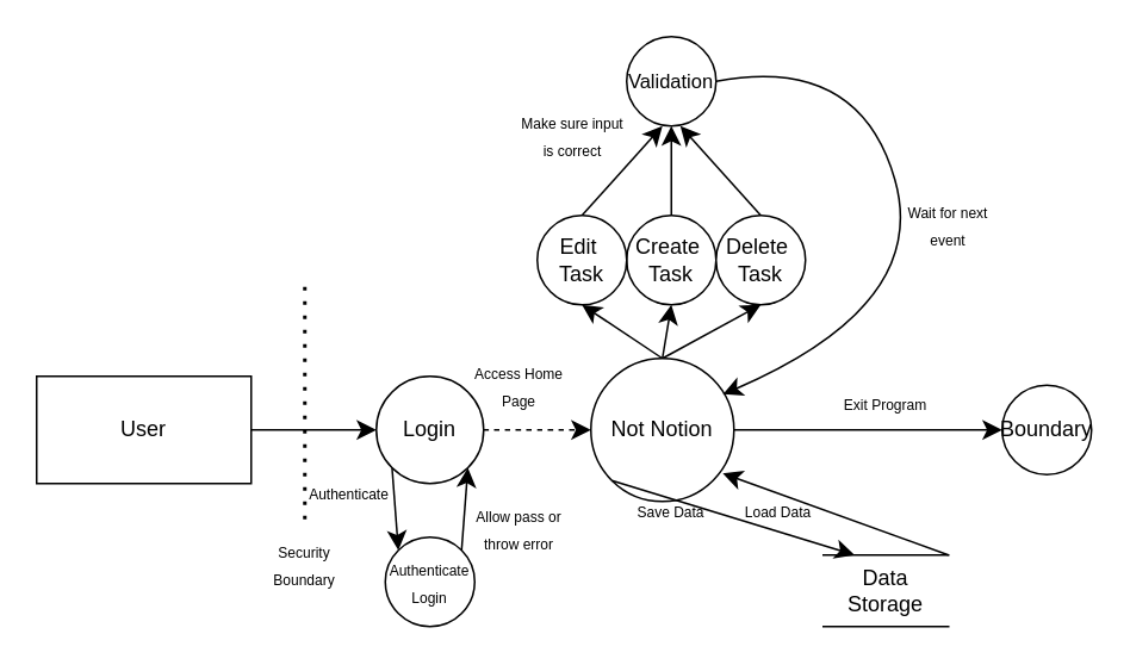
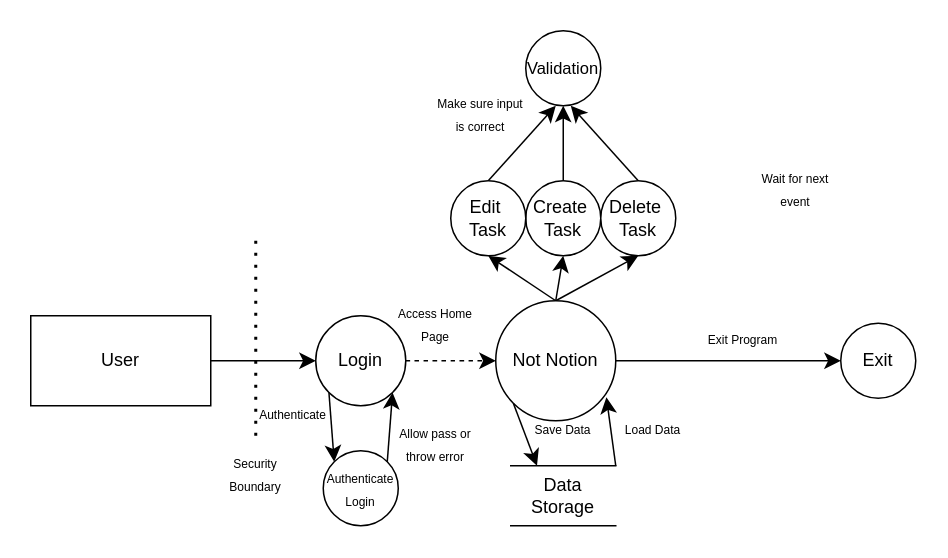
  <mxCell id="0" />
  <mxCell id="1" parent="0" />
  <mxCell id="2" value="User" style="rounded=0;whiteSpace=wrap;html=1;" parent="1" vertex="1"><mxGeometry x="20" y="210" width="120" height="60" as="geometry" /></mxCell>
  <mxCell id="3" style="edgeStyle=none;curved=1;rounded=0;orthogonalLoop=1;jettySize=auto;html=1;exitX=0.5;exitY=0;exitDx=0;exitDy=0;entryX=0.5;entryY=1;entryDx=0;entryDy=0;fontSize=12;startSize=8;endSize=8;" edge="1" parent="1" source="6" target="24"><mxGeometry relative="1" as="geometry" /></mxCell>
  <mxCell id="4" style="edgeStyle=none;curved=1;rounded=0;orthogonalLoop=1;jettySize=auto;html=1;exitX=0.5;exitY=0;exitDx=0;exitDy=0;entryX=0.5;entryY=1;entryDx=0;entryDy=0;fontSize=12;startSize=8;endSize=8;" edge="1" parent="1" source="6" target="26"><mxGeometry relative="1" as="geometry" /></mxCell>
  <mxCell id="5" style="edgeStyle=none;curved=1;rounded=0;orthogonalLoop=1;jettySize=auto;html=1;exitX=0.5;exitY=0;exitDx=0;exitDy=0;entryX=0.5;entryY=1;entryDx=0;entryDy=0;fontSize=12;startSize=8;endSize=8;" edge="1" parent="1" source="6" target="28"><mxGeometry relative="1" as="geometry" /></mxCell>
  <mxCell id="6" value="Not Notion" style="ellipse;whiteSpace=wrap;html=1;aspect=fixed;" parent="1" vertex="1"><mxGeometry x="330" y="200" width="80" height="80" as="geometry" /></mxCell>
  <mxCell id="7" value="" style="endArrow=none;dashed=1;html=1;dashPattern=1 3;strokeWidth=2;rounded=0;" parent="1" edge="1"><mxGeometry width="50" height="50" relative="1" as="geometry"><mxPoint x="170" y="290" as="sourcePoint" /><mxPoint x="170" y="160" as="targetPoint" /></mxGeometry></mxCell>
  <mxCell id="8" value="&lt;font style=&quot;font-size: 8px;&quot;&gt;Security Boundary&lt;/font&gt;" style="text;html=1;align=center;verticalAlign=middle;whiteSpace=wrap;rounded=0;" parent="1" vertex="1"><mxGeometry x="140" y="300" width="60" height="30" as="geometry" /></mxCell>
  <mxCell id="9" value="Login" style="ellipse;whiteSpace=wrap;html=1;aspect=fixed;" vertex="1" parent="1"><mxGeometry x="210" y="210" width="60" height="60" as="geometry" /></mxCell>
  <mxCell id="10" value="" style="endArrow=classic;html=1;rounded=0;fontSize=12;startSize=8;endSize=8;curved=1;exitX=1;exitY=0.5;exitDx=0;exitDy=0;" edge="1" parent="1" source="2"><mxGeometry width="50" height="50" relative="1" as="geometry"><mxPoint x="340" y="300" as="sourcePoint" /><mxPoint x="210" y="240" as="targetPoint" /></mxGeometry></mxCell>
  <mxCell id="11" value="&lt;font style=&quot;font-size: 8px;&quot;&gt;Authenticate&lt;/font&gt;&lt;div&gt;&lt;font style=&quot;font-size: 8px;&quot;&gt;Login&lt;/font&gt;&lt;/div&gt;" style="ellipse;whiteSpace=wrap;html=1;aspect=fixed;" vertex="1" parent="1"><mxGeometry x="215" y="300" width="50" height="50" as="geometry" /></mxCell>
  <mxCell id="12" value="" style="endArrow=classic;html=1;rounded=0;fontSize=12;startSize=8;endSize=8;curved=1;exitX=0;exitY=1;exitDx=0;exitDy=0;entryX=0;entryY=0;entryDx=0;entryDy=0;" edge="1" parent="1" source="9" target="11"><mxGeometry width="50" height="50" relative="1" as="geometry"><mxPoint x="340" y="300" as="sourcePoint" /><mxPoint x="390" y="250" as="targetPoint" /></mxGeometry></mxCell>
  <mxCell id="13" value="&lt;font style=&quot;font-size: 8px;&quot;&gt;Authenticate&lt;/font&gt;" style="text;html=1;align=center;verticalAlign=middle;whiteSpace=wrap;rounded=0;" vertex="1" parent="1"><mxGeometry x="175" y="260" width="40" height="30" as="geometry" /></mxCell>
  <mxCell id="14" value="" style="endArrow=classic;html=1;rounded=0;fontSize=12;startSize=8;endSize=8;curved=1;entryX=1;entryY=1;entryDx=0;entryDy=0;exitX=1;exitY=0;exitDx=0;exitDy=0;" edge="1" parent="1" source="11" target="9"><mxGeometry width="50" height="50" relative="1" as="geometry"><mxPoint x="240" y="330" as="sourcePoint" /><mxPoint x="290" y="280" as="targetPoint" /></mxGeometry></mxCell>
  <mxCell id="15" value="&lt;font style=&quot;font-size: 8px;&quot;&gt;Allow pass or throw error&lt;/font&gt;" style="text;html=1;align=center;verticalAlign=middle;whiteSpace=wrap;rounded=0;" vertex="1" parent="1"><mxGeometry x="260" y="280" width="60" height="30" as="geometry" /></mxCell>
  <mxCell id="16" value="" style="endArrow=classic;html=1;rounded=0;fontSize=12;startSize=8;endSize=8;curved=1;exitX=1;exitY=0.5;exitDx=0;exitDy=0;entryX=0;entryY=0.5;entryDx=0;entryDy=0;dashed=1;" edge="1" parent="1" source="9" target="6"><mxGeometry width="50" height="50" relative="1" as="geometry"><mxPoint x="310" y="260" as="sourcePoint" /><mxPoint x="360" y="210" as="targetPoint" /></mxGeometry></mxCell>
  <mxCell id="17" value="&lt;font style=&quot;font-size: 8px;&quot;&gt;Access Home Page&lt;/font&gt;" style="text;html=1;align=center;verticalAlign=middle;whiteSpace=wrap;rounded=0;" vertex="1" parent="1"><mxGeometry x="260" y="200" width="60" height="30" as="geometry" /></mxCell>
- <mxCell id="18" value="Data Storage" style="shape=partialRectangle;whiteSpace=wrap;html=1;left=0;right=0;fillColor=none;" vertex="1" parent="1"><mxGeometry x="460" y="310" width="70" height="40" as="geometry" /></mxCell>
+ <mxCell id="18" value="Data Storage" style="shape=partialRectangle;whiteSpace=wrap;html=1;left=0;right=0;fillColor=none;" vertex="1" parent="1"><mxGeometry x="340" y="310" width="70" height="40" as="geometry" /></mxCell>
  <mxCell id="19" value="" style="endArrow=classic;html=1;rounded=0;fontSize=12;startSize=8;endSize=8;curved=1;exitX=0;exitY=1;exitDx=0;exitDy=0;entryX=0.25;entryY=0;entryDx=0;entryDy=0;" edge="1" parent="1" source="6" target="18"><mxGeometry width="50" height="50" relative="1" as="geometry"><mxPoint x="340" y="300" as="sourcePoint" /><mxPoint x="390" y="250" as="targetPoint" /></mxGeometry></mxCell>
  <mxCell id="20" value="&lt;font style=&quot;font-size: 8px;&quot;&gt;Save Data&lt;/font&gt;" style="text;html=1;align=center;verticalAlign=middle;whiteSpace=wrap;rounded=0;" vertex="1" parent="1"><mxGeometry x="345" y="270" width="60" height="30" as="geometry" /></mxCell>
  <mxCell id="21" value="" style="endArrow=classic;html=1;rounded=0;fontSize=12;startSize=8;endSize=8;curved=1;exitX=1;exitY=0;exitDx=0;exitDy=0;entryX=0.922;entryY=0.804;entryDx=0;entryDy=0;entryPerimeter=0;" edge="1" parent="1" source="18" target="6"><mxGeometry width="50" height="50" relative="1" as="geometry"><mxPoint x="340" y="300" as="sourcePoint" /><mxPoint x="390" y="250" as="targetPoint" /></mxGeometry></mxCell>
  <mxCell id="22" value="&lt;font style=&quot;font-size: 8px;&quot;&gt;Load Data&lt;/font&gt;" style="text;html=1;align=center;verticalAlign=middle;whiteSpace=wrap;rounded=0;" vertex="1" parent="1"><mxGeometry x="405" y="270" width="60" height="30" as="geometry" /></mxCell>
  <mxCell id="23" style="edgeStyle=none;curved=1;rounded=0;orthogonalLoop=1;jettySize=auto;html=1;exitX=0.5;exitY=0;exitDx=0;exitDy=0;fontSize=12;startSize=8;endSize=8;" edge="1" parent="1" source="24"><mxGeometry relative="1" as="geometry"><mxPoint x="374.974" y="70" as="targetPoint" /></mxGeometry></mxCell>
  <mxCell id="24" value="Create&amp;nbsp;&lt;div&gt;Task&lt;span style=&quot;color: rgba(0, 0, 0, 0); font-family: monospace; font-size: 0px; text-align: start; text-wrap-mode: nowrap; background-color: transparent;&quot;&gt;%3CmxGraphModel%3E%3Croot%3E%3CmxCell%20id%3D%220%22%2F%3E%3CmxCell%20id%3D%221%22%20parent%3D%220%22%2F%3E%3CmxCell%20id%3D%222%22%20value%3D%22Create%2FDelete%2FEdit%20Task%22%20style%3D%22ellipse%3BwhiteSpace%3Dwrap%3Bhtml%3D1%3Baspect%3Dfixed%3B%22%20vertex%3D%221%22%20parent%3D%221%22%3E%3CmxGeometry%20x%3D%22370%22%20y%3D%22230%22%20width%3D%2250%22%20height%3D%2250%22%20as%3D%22geometry%22%2F%3E%3C%2FmxCell%3E%3C%2Froot%3E%3C%2FmxGraphModel%3E&lt;/span&gt;&lt;/div&gt;" style="ellipse;whiteSpace=wrap;html=1;aspect=fixed;" vertex="1" parent="1"><mxGeometry x="350" y="120" width="50" height="50" as="geometry" /></mxCell>
  <mxCell id="25" style="edgeStyle=none;curved=1;rounded=0;orthogonalLoop=1;jettySize=auto;html=1;exitX=0.5;exitY=0;exitDx=0;exitDy=0;fontSize=12;startSize=8;endSize=8;" edge="1" parent="1" source="26"><mxGeometry relative="1" as="geometry"><mxPoint x="370" y="70" as="targetPoint" /></mxGeometry></mxCell>
  <mxCell id="26" value="Edit&amp;nbsp;&lt;div&gt;Task&lt;span style=&quot;color: rgba(0, 0, 0, 0); font-family: monospace; font-size: 0px; text-align: start; text-wrap-mode: nowrap; background-color: transparent;&quot;&gt;%3CmxGraphModel%3E%3Croot%3E%3CmxCell%20id%3D%220%22%2F%3E%3CmxCell%20id%3D%221%22%20parent%3D%220%22%2F%3E%3CmxCell%20id%3D%222%22%20value%3D%22Create%2FDelete%2FEdit%20Task%22%20style%3D%22ellipse%3BwhiteSpace%3Dwrap%3Bhtml%3D1%3Baspect%3Dfixed%3B%22%20vertex%3D%221%22%20parent%3D%221%22%3E%3CmxGeometry%20x%3D%22370%22%20y%3D%22230%22%20width%3D%2250%22%20height%3D%2250%22%20as%3D%22geometry%22%2F%3E%3C%2FmxCell%3E%3C%2Froot%3E%3C%2FmxGraphModel%3E&lt;/span&gt;&lt;/div&gt;" style="ellipse;whiteSpace=wrap;html=1;aspect=fixed;" vertex="1" parent="1"><mxGeometry x="300" y="120" width="50" height="50" as="geometry" /></mxCell>
  <mxCell id="27" style="edgeStyle=none;curved=1;rounded=0;orthogonalLoop=1;jettySize=auto;html=1;exitX=0.5;exitY=0;exitDx=0;exitDy=0;fontSize=12;startSize=8;endSize=8;" edge="1" parent="1" source="28"><mxGeometry relative="1" as="geometry"><mxPoint x="380" y="70" as="targetPoint" /></mxGeometry></mxCell>
  <mxCell id="28" value="Delete&amp;nbsp;&lt;div&gt;Task&lt;span style=&quot;color: rgba(0, 0, 0, 0); font-family: monospace; font-size: 0px; text-align: start; text-wrap-mode: nowrap; background-color: transparent;&quot;&gt;%3CmxGraphModel%3E%3Croot%3E%3CmxCell%20id%3D%220%22%2F%3E%3CmxCell%20id%3D%221%22%20parent%3D%220%22%2F%3E%3CmxCell%20id%3D%222%22%20value%3D%22Create%2FDelete%2FEdit%20Task%22%20style%3D%22ellipse%3BwhiteSpace%3Dwrap%3Bhtml%3D1%3Baspect%3Dfixed%3B%22%20vertex%3D%221%22%20parent%3D%221%22%3E%3CmxGeometry%20x%3D%22370%22%20y%3D%22230%22%20width%3D%2250%22%20height%3D%2250%22%20as%3D%22geometry%22%2F%3E%3C%2FmxCell%3E%3C%2Froot%3E%3C%2FmxGraphModel%3E&lt;/span&gt;&lt;/div&gt;" style="ellipse;whiteSpace=wrap;html=1;aspect=fixed;" vertex="1" parent="1"><mxGeometry x="400" y="120" width="50" height="50" as="geometry" /></mxCell>
  <mxCell id="29" value="&lt;font style=&quot;font-size: 11px;&quot;&gt;Validation&lt;/font&gt;" style="ellipse;whiteSpace=wrap;html=1;aspect=fixed;" vertex="1" parent="1"><mxGeometry x="350" y="20" width="50" height="50" as="geometry" /></mxCell>
- <mxCell id="30" value="" style="curved=1;endArrow=classic;html=1;rounded=0;fontSize=12;startSize=8;endSize=8;exitX=1;exitY=0.5;exitDx=0;exitDy=0;entryX=0.923;entryY=0.251;entryDx=0;entryDy=0;entryPerimeter=0;" edge="1" parent="1" source="29" target="6"><mxGeometry width="50" height="50" relative="1" as="geometry"><mxPoint x="500" y="100" as="sourcePoint" /><mxPoint x="550" y="50" as="targetPoint" /><Array as="points"><mxPoint x="480" y="30" /><mxPoint x="520" y="170" /></Array></mxGeometry></mxCell>
  <mxCell id="31" value="&lt;font style=&quot;font-size: 8px;&quot;&gt;Wait for next event&lt;/font&gt;" style="text;html=1;align=center;verticalAlign=middle;whiteSpace=wrap;rounded=0;" vertex="1" parent="1"><mxGeometry x="500" y="110" width="60" height="30" as="geometry" /></mxCell>
  <mxCell id="32" value="&lt;font style=&quot;font-size: 8px;&quot;&gt;Make sure input is correct&lt;/font&gt;" style="text;html=1;align=center;verticalAlign=middle;whiteSpace=wrap;rounded=0;" vertex="1" parent="1"><mxGeometry x="290" y="60" width="60" height="30" as="geometry" /></mxCell>
- <mxCell id="33" value="Boundary" style="ellipse;whiteSpace=wrap;html=1;aspect=fixed;" vertex="1" parent="1"><mxGeometry x="560" y="215" width="50" height="50" as="geometry" /></mxCell>
+ <mxCell id="33" value="Exit" style="ellipse;whiteSpace=wrap;html=1;aspect=fixed;" vertex="1" parent="1"><mxGeometry x="560" y="215" width="50" height="50" as="geometry" /></mxCell>
  <mxCell id="34" value="" style="endArrow=classic;html=1;rounded=0;fontSize=12;startSize=8;endSize=8;curved=1;exitX=1;exitY=0.5;exitDx=0;exitDy=0;entryX=0;entryY=0.5;entryDx=0;entryDy=0;" edge="1" parent="1" source="6" target="33"><mxGeometry width="50" height="50" relative="1" as="geometry"><mxPoint x="450" y="265" as="sourcePoint" /><mxPoint x="500" y="215" as="targetPoint" /></mxGeometry></mxCell>
  <mxCell id="35" value="&lt;font style=&quot;font-size: 8px;&quot;&gt;Exit Program&lt;/font&gt;" style="text;html=1;align=center;verticalAlign=middle;whiteSpace=wrap;rounded=0;" vertex="1" parent="1"><mxGeometry x="465" y="210" width="60" height="30" as="geometry" /></mxCell>
